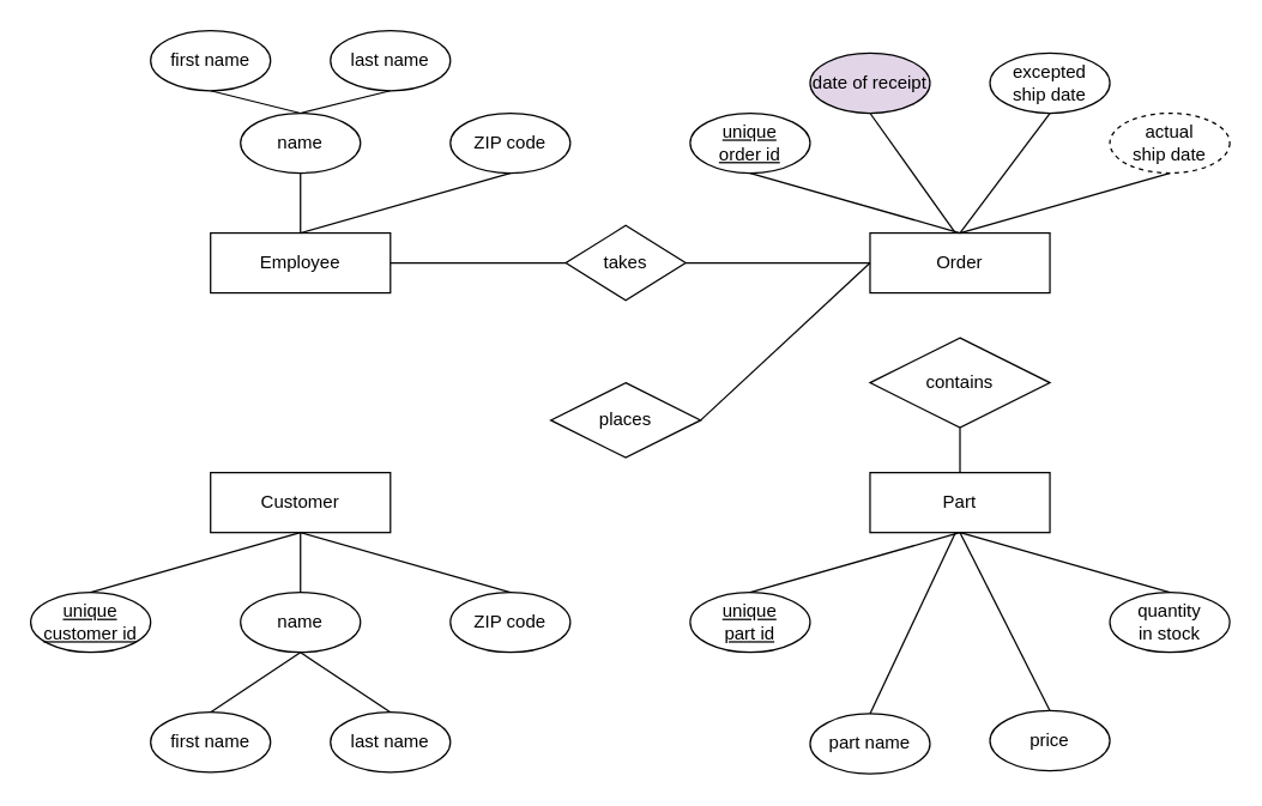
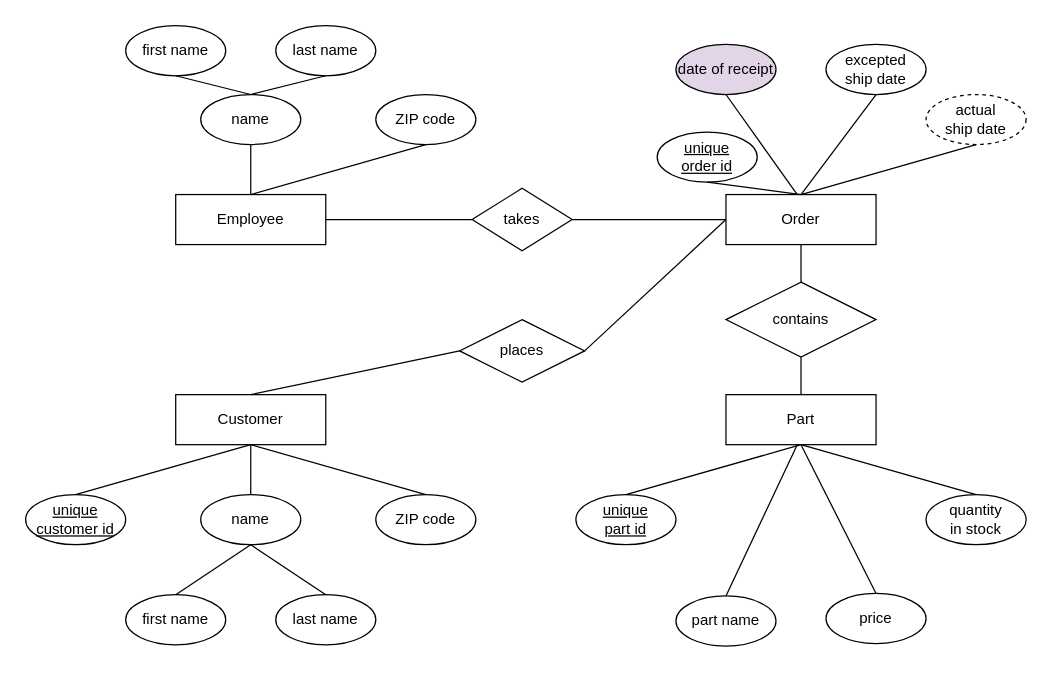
  <mxCell id="0" />
  <mxCell id="1" parent="0" />
  <mxCell id="2" value="Employee" style="whiteSpace=wrap;html=1;align=center;" vertex="1" parent="1"><mxGeometry x="140" y="155" width="120" height="40" as="geometry" /></mxCell>
  <mxCell id="3" value="Order" style="whiteSpace=wrap;html=1;align=center;" vertex="1" parent="1"><mxGeometry x="580" y="155" width="120" height="40" as="geometry" /></mxCell>
  <mxCell id="4" value="Part" style="whiteSpace=wrap;html=1;align=center;" vertex="1" parent="1"><mxGeometry x="580" y="315" width="120" height="40" as="geometry" /></mxCell>
  <mxCell id="5" value="Customer" style="whiteSpace=wrap;html=1;align=center;" vertex="1" parent="1"><mxGeometry x="140" y="315" width="120" height="40" as="geometry" /></mxCell>
  <mxCell id="6" value="first name" style="ellipse;whiteSpace=wrap;html=1;align=center;" vertex="1" parent="1"><mxGeometry x="100" y="20" width="80" height="40" as="geometry" /></mxCell>
  <mxCell id="7" value="last name" style="ellipse;whiteSpace=wrap;html=1;align=center;" vertex="1" parent="1"><mxGeometry x="220" y="20" width="80" height="40" as="geometry" /></mxCell>
  <mxCell id="8" value="ZIP code" style="ellipse;whiteSpace=wrap;html=1;align=center;" vertex="1" parent="1"><mxGeometry x="300" y="75" width="80" height="40" as="geometry" /></mxCell>
  <mxCell id="9" value="name" style="ellipse;whiteSpace=wrap;html=1;align=center;" vertex="1" parent="1"><mxGeometry x="160" y="75" width="80" height="40" as="geometry" /></mxCell>
  <mxCell id="10" value="" style="endArrow=none;html=1;rounded=0;exitX=0.5;exitY=1;exitDx=0;exitDy=0;" edge="1" parent="1" source="9"><mxGeometry width="50" height="50" relative="1" as="geometry"><mxPoint x="200" y="-10" as="sourcePoint" /><mxPoint x="200" y="155" as="targetPoint" /></mxGeometry></mxCell>
  <mxCell id="11" value="" style="endArrow=none;html=1;rounded=0;entryX=0.5;entryY=0;entryDx=0;entryDy=0;exitX=0.5;exitY=1;exitDx=0;exitDy=0;" edge="1" parent="1" source="8" target="2"><mxGeometry width="50" height="50" relative="1" as="geometry"><mxPoint x="340" y="-10" as="sourcePoint" /><mxPoint x="200" y="-50" as="targetPoint" /></mxGeometry></mxCell>
  <mxCell id="12" value="" style="endArrow=none;html=1;rounded=0;entryX=0.5;entryY=0;entryDx=0;entryDy=0;exitX=0.5;exitY=1;exitDx=0;exitDy=0;" edge="1" parent="1" source="6" target="9"><mxGeometry width="50" height="50" relative="1" as="geometry"><mxPoint x="140" y="155" as="sourcePoint" /><mxPoint x="190" y="105" as="targetPoint" /></mxGeometry></mxCell>
  <mxCell id="13" value="" style="endArrow=none;html=1;rounded=0;exitX=0.5;exitY=1;exitDx=0;exitDy=0;entryX=0.5;entryY=0;entryDx=0;entryDy=0;" edge="1" parent="1" source="7" target="9"><mxGeometry width="50" height="50" relative="1" as="geometry"><mxPoint x="350" y="155" as="sourcePoint" /><mxPoint x="200" y="115" as="targetPoint" /></mxGeometry></mxCell>
- <mxCell id="14" value="&lt;u&gt;unique&lt;br&gt;order id&lt;br&gt;&lt;/u&gt;" style="ellipse;whiteSpace=wrap;html=1;align=center;" vertex="1" parent="1"><mxGeometry x="460" y="75" width="80" height="40" as="geometry" /></mxCell>
+ <mxCell id="14" value="&lt;u&gt;unique&lt;br&gt;order id&lt;br&gt;&lt;/u&gt;" style="ellipse;whiteSpace=wrap;html=1;align=center;" vertex="1" parent="1"><mxGeometry x="525" y="105" width="80" height="40" as="geometry" /></mxCell>
  <mxCell id="15" value="date of receipt" style="ellipse;whiteSpace=wrap;html=1;align=center;fillColor=#e1d5e7;" vertex="1" parent="1"><mxGeometry x="540" y="35" width="80" height="40" as="geometry" /></mxCell>
  <mxCell id="16" value="excepted&lt;br&gt;ship date" style="ellipse;whiteSpace=wrap;html=1;align=center;" vertex="1" parent="1"><mxGeometry x="660" y="35" width="80" height="40" as="geometry" /></mxCell>
  <mxCell id="17" value="actual&lt;br&gt;ship date" style="ellipse;whiteSpace=wrap;html=1;align=center;dashed=1;" vertex="1" parent="1"><mxGeometry x="740" y="75" width="80" height="40" as="geometry" /></mxCell>
  <mxCell id="18" value="" style="endArrow=none;html=1;rounded=0;exitX=0.5;exitY=1;exitDx=0;exitDy=0;" edge="1" parent="1" source="14"><mxGeometry width="50" height="50" relative="1" as="geometry"><mxPoint x="500" y="11" as="sourcePoint" /><mxPoint x="640" y="155" as="targetPoint" /></mxGeometry></mxCell>
  <mxCell id="19" value="" style="endArrow=none;html=1;rounded=0;exitX=0.5;exitY=1;exitDx=0;exitDy=0;" edge="1" parent="1" source="17"><mxGeometry width="50" height="50" relative="1" as="geometry"><mxPoint x="780" y="11" as="sourcePoint" /><mxPoint x="640" y="155" as="targetPoint" /></mxGeometry></mxCell>
  <mxCell id="20" value="" style="endArrow=none;html=1;rounded=0;exitX=0.5;exitY=1;exitDx=0;exitDy=0;" edge="1" parent="1" source="15"><mxGeometry width="50" height="50" relative="1" as="geometry"><mxPoint x="587" y="21" as="sourcePoint" /><mxPoint x="637" y="155" as="targetPoint" /></mxGeometry></mxCell>
  <mxCell id="21" value="" style="endArrow=none;html=1;rounded=0;entryX=0.5;entryY=0;entryDx=0;entryDy=0;exitX=0.5;exitY=1;exitDx=0;exitDy=0;" edge="1" parent="1" source="16" target="3"><mxGeometry width="50" height="50" relative="1" as="geometry"><mxPoint x="700" y="91" as="sourcePoint" /><mxPoint x="640" y="-29" as="targetPoint" /></mxGeometry></mxCell>
  <mxCell id="22" value="&lt;u&gt;unique customer id&lt;/u&gt;" style="ellipse;whiteSpace=wrap;html=1;align=center;" vertex="1" parent="1"><mxGeometry x="20" y="395" width="80" height="40" as="geometry" /></mxCell>
  <mxCell id="23" value="first name" style="ellipse;whiteSpace=wrap;html=1;align=center;" vertex="1" parent="1"><mxGeometry x="100" y="475" width="80" height="40" as="geometry" /></mxCell>
  <mxCell id="24" value="last name" style="ellipse;whiteSpace=wrap;html=1;align=center;" vertex="1" parent="1"><mxGeometry x="220" y="475" width="80" height="40" as="geometry" /></mxCell>
  <mxCell id="25" value="ZIP code" style="ellipse;whiteSpace=wrap;html=1;align=center;" vertex="1" parent="1"><mxGeometry x="300" y="395" width="80" height="40" as="geometry" /></mxCell>
  <mxCell id="26" value="name" style="ellipse;whiteSpace=wrap;html=1;align=center;" vertex="1" parent="1"><mxGeometry x="160" y="395" width="80" height="40" as="geometry" /></mxCell>
  <mxCell id="27" value="" style="endArrow=none;html=1;rounded=0;entryX=0.5;entryY=1;entryDx=0;entryDy=0;" edge="1" parent="1"><mxGeometry width="50" height="50" relative="1" as="geometry"><mxPoint x="60" y="395" as="sourcePoint" /><mxPoint x="200" y="355" as="targetPoint" /></mxGeometry></mxCell>
  <mxCell id="28" value="" style="endArrow=none;html=1;rounded=0;entryX=0.5;entryY=1;entryDx=0;entryDy=0;" edge="1" parent="1"><mxGeometry width="50" height="50" relative="1" as="geometry"><mxPoint x="200" y="395" as="sourcePoint" /><mxPoint x="200" y="355" as="targetPoint" /></mxGeometry></mxCell>
  <mxCell id="29" value="" style="endArrow=none;html=1;rounded=0;" edge="1" parent="1"><mxGeometry width="50" height="50" relative="1" as="geometry"><mxPoint x="340" y="395" as="sourcePoint" /><mxPoint x="200" y="355" as="targetPoint" /></mxGeometry></mxCell>
  <mxCell id="30" value="" style="endArrow=none;html=1;rounded=0;entryX=0.5;entryY=1;entryDx=0;entryDy=0;" edge="1" parent="1" target="26"><mxGeometry width="50" height="50" relative="1" as="geometry"><mxPoint x="140" y="475" as="sourcePoint" /><mxPoint x="190" y="425" as="targetPoint" /></mxGeometry></mxCell>
  <mxCell id="31" value="" style="endArrow=none;html=1;rounded=0;exitX=0.5;exitY=0;exitDx=0;exitDy=0;" edge="1" parent="1" source="24"><mxGeometry width="50" height="50" relative="1" as="geometry"><mxPoint x="350" y="475" as="sourcePoint" /><mxPoint x="200" y="435" as="targetPoint" /></mxGeometry></mxCell>
  <mxCell id="32" value="&lt;u&gt;unique&lt;br&gt;part id&lt;/u&gt;" style="ellipse;whiteSpace=wrap;html=1;align=center;" vertex="1" parent="1"><mxGeometry x="460" y="395" width="80" height="40" as="geometry" /></mxCell>
  <mxCell id="33" value="part name" style="ellipse;whiteSpace=wrap;html=1;align=center;" vertex="1" parent="1"><mxGeometry x="540" y="476" width="80" height="40" as="geometry" /></mxCell>
  <mxCell id="34" value="price" style="ellipse;whiteSpace=wrap;html=1;align=center;" vertex="1" parent="1"><mxGeometry x="660" y="474" width="80" height="40" as="geometry" /></mxCell>
  <mxCell id="35" value="quantity&lt;br&gt;in stock" style="ellipse;whiteSpace=wrap;html=1;align=center;" vertex="1" parent="1"><mxGeometry x="740" y="395" width="80" height="40" as="geometry" /></mxCell>
  <mxCell id="36" value="" style="endArrow=none;html=1;rounded=0;entryX=0.5;entryY=1;entryDx=0;entryDy=0;" edge="1" parent="1"><mxGeometry width="50" height="50" relative="1" as="geometry"><mxPoint x="500" y="395" as="sourcePoint" /><mxPoint x="640" y="355" as="targetPoint" /></mxGeometry></mxCell>
  <mxCell id="37" value="" style="endArrow=none;html=1;rounded=0;" edge="1" parent="1"><mxGeometry width="50" height="50" relative="1" as="geometry"><mxPoint x="780" y="395" as="sourcePoint" /><mxPoint x="640" y="355" as="targetPoint" /></mxGeometry></mxCell>
  <mxCell id="38" value="" style="endArrow=none;html=1;rounded=0;exitX=0.5;exitY=0;exitDx=0;exitDy=0;" edge="1" parent="1" source="33"><mxGeometry width="50" height="50" relative="1" as="geometry"><mxPoint x="587" y="405" as="sourcePoint" /><mxPoint x="637" y="355" as="targetPoint" /></mxGeometry></mxCell>
  <mxCell id="39" value="" style="endArrow=none;html=1;rounded=0;entryX=0.5;entryY=1;entryDx=0;entryDy=0;exitX=0.5;exitY=0;exitDx=0;exitDy=0;" edge="1" parent="1" source="34"><mxGeometry width="50" height="50" relative="1" as="geometry"><mxPoint x="700" y="475" as="sourcePoint" /><mxPoint x="640" y="355" as="targetPoint" /></mxGeometry></mxCell>
  <mxCell id="40" value="contains" style="shape=rhombus;perimeter=rhombusPerimeter;whiteSpace=wrap;html=1;align=center;" vertex="1" parent="1"><mxGeometry x="580" y="225" width="120" height="60" as="geometry" /></mxCell>
  <mxCell id="41" value="takes" style="shape=rhombus;perimeter=rhombusPerimeter;whiteSpace=wrap;html=1;align=center;" vertex="1" parent="1"><mxGeometry x="377" y="150" width="80" height="50" as="geometry" /></mxCell>
  <mxCell id="42" value="places" style="shape=rhombus;perimeter=rhombusPerimeter;whiteSpace=wrap;html=1;align=center;" vertex="1" parent="1"><mxGeometry x="367" y="255" width="100" height="50" as="geometry" /></mxCell>
  <mxCell id="43" value="" style="endArrow=none;html=1;rounded=0;exitX=1;exitY=0.5;exitDx=0;exitDy=0;entryX=0;entryY=0.5;entryDx=0;entryDy=0;" edge="1" parent="1" source="2" target="41"><mxGeometry width="50" height="50" relative="1" as="geometry"><mxPoint x="407" y="275" as="sourcePoint" /><mxPoint x="457" y="225" as="targetPoint" /></mxGeometry></mxCell>
  <mxCell id="44" value="" style="endArrow=none;html=1;rounded=0;entryX=0;entryY=0.5;entryDx=0;entryDy=0;exitX=1;exitY=0.5;exitDx=0;exitDy=0;" edge="1" parent="1" source="41" target="3"><mxGeometry width="50" height="50" relative="1" as="geometry"><mxPoint x="407" y="275" as="sourcePoint" /><mxPoint x="457" y="225" as="targetPoint" /></mxGeometry></mxCell>
  <mxCell id="45" value="" style="endArrow=none;html=1;rounded=0;entryX=0;entryY=0.5;entryDx=0;entryDy=0;exitX=1;exitY=0.5;exitDx=0;exitDy=0;" edge="1" parent="1" source="42" target="3"><mxGeometry width="50" height="50" relative="1" as="geometry"><mxPoint x="407" y="345" as="sourcePoint" /><mxPoint x="457" y="295" as="targetPoint" /></mxGeometry></mxCell>
+ <mxCell id="46" value="" style="endArrow=none;html=1;rounded=0;exitX=0.5;exitY=0;exitDx=0;exitDy=0;entryX=0;entryY=0.5;entryDx=0;entryDy=0;" edge="1" parent="1" source="5" target="42"><mxGeometry width="50" height="50" relative="1" as="geometry"><mxPoint x="407" y="345" as="sourcePoint" /><mxPoint x="457" y="295" as="targetPoint" /></mxGeometry></mxCell>
+ <mxCell id="47" value="" style="endArrow=none;html=1;rounded=0;entryX=0.5;entryY=1;entryDx=0;entryDy=0;exitX=0.5;exitY=0;exitDx=0;exitDy=0;" edge="1" parent="1" source="40" target="3"><mxGeometry width="50" height="50" relative="1" as="geometry"><mxPoint x="407" y="345" as="sourcePoint" /><mxPoint x="457" y="295" as="targetPoint" /></mxGeometry></mxCell>
  <mxCell id="48" value="" style="endArrow=none;html=1;rounded=0;entryX=0.5;entryY=1;entryDx=0;entryDy=0;exitX=0.5;exitY=0;exitDx=0;exitDy=0;" edge="1" parent="1" source="4" target="40"><mxGeometry width="50" height="50" relative="1" as="geometry"><mxPoint x="407" y="345" as="sourcePoint" /><mxPoint x="457" y="295" as="targetPoint" /></mxGeometry></mxCell>
